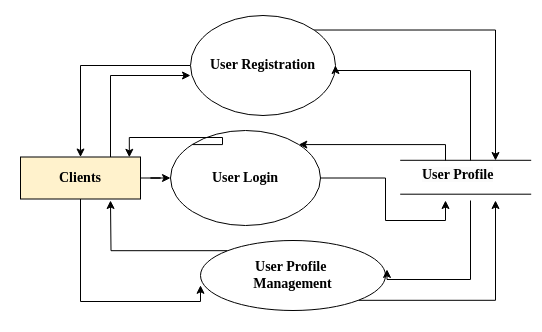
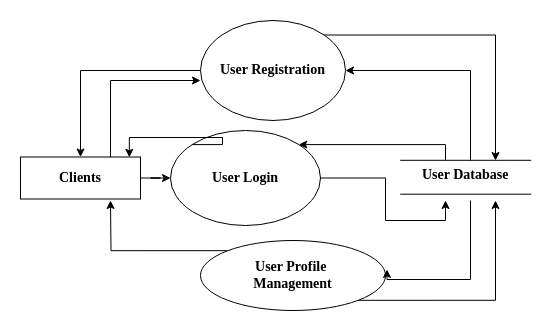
  <mxCell id="0" />
  <mxCell id="1" parent="0" />
  <mxCell id="2" style="edgeStyle=orthogonalEdgeStyle;rounded=0;orthogonalLoop=1;jettySize=auto;html=1;entryX=0.5;entryY=0;entryDx=0;entryDy=0;" edge="1" parent="1" source="4" target="11"><mxGeometry relative="1" as="geometry" /></mxCell>
  <mxCell id="3" style="edgeStyle=orthogonalEdgeStyle;rounded=0;orthogonalLoop=1;jettySize=auto;html=1;exitX=1;exitY=0;exitDx=0;exitDy=0;entryX=0.75;entryY=0;entryDx=0;entryDy=0;" edge="1" parent="1" source="4" target="15"><mxGeometry relative="1" as="geometry" /></mxCell>
- <mxCell id="4" value="&lt;b style=&quot;font-family: &amp;quot;Times New Roman&amp;quot;; font-size: 14px;&quot;&gt;User Registration&lt;/b&gt;" style="ellipse;whiteSpace=wrap;html=1;" vertex="1" parent="1"><mxGeometry x="190" y="15" width="145" height="100" as="geometry" /></mxCell>
+ <mxCell id="4" value="&lt;b style=&quot;font-family: &amp;quot;Times New Roman&amp;quot;; font-size: 14px;&quot;&gt;User Registration&lt;/b&gt;" style="ellipse;whiteSpace=wrap;html=1;" vertex="1" parent="1"><mxGeometry x="200" y="20" width="145" height="100" as="geometry" /></mxCell>
  <mxCell id="5" style="edgeStyle=orthogonalEdgeStyle;rounded=0;orthogonalLoop=1;jettySize=auto;html=1;exitX=0;exitY=0;exitDx=0;exitDy=0;" edge="1" parent="1" source="7"><mxGeometry relative="1" as="geometry"><mxPoint x="110" y="200" as="targetPoint" /></mxGeometry></mxCell>
  <mxCell id="6" style="edgeStyle=orthogonalEdgeStyle;rounded=0;orthogonalLoop=1;jettySize=auto;html=1;exitX=1;exitY=1;exitDx=0;exitDy=0;entryX=0.75;entryY=1;entryDx=0;entryDy=0;" edge="1" parent="1" source="7" target="15"><mxGeometry relative="1" as="geometry" /></mxCell>
  <mxCell id="7" value="&lt;b style=&quot;font-family: &amp;quot;Times New Roman&amp;quot;; font-size: 14px;&quot;&gt;User Profile&amp;nbsp;&lt;/b&gt;&lt;div&gt;&lt;b style=&quot;font-family: &amp;quot;Times New Roman&amp;quot;; font-size: 14px;&quot;&gt;Management&lt;/b&gt;&lt;/div&gt;" style="ellipse;whiteSpace=wrap;html=1;" vertex="1" parent="1"><mxGeometry x="200" y="240" width="185" height="70" as="geometry" /></mxCell>
  <mxCell id="8" style="edgeStyle=orthogonalEdgeStyle;rounded=0;orthogonalLoop=1;jettySize=auto;html=1;entryX=0.25;entryY=1;entryDx=0;entryDy=0;" edge="1" parent="1" source="9" target="15"><mxGeometry relative="1" as="geometry"><Array as="points"><mxPoint x="385" y="178" /><mxPoint x="385" y="220" /><mxPoint x="445" y="220" /></Array></mxGeometry></mxCell>
  <mxCell id="9" value="&lt;b style=&quot;font-family: &amp;quot;Times New Roman&amp;quot;; font-size: 14px;&quot;&gt;User Login&lt;/b&gt;" style="ellipse;whiteSpace=wrap;html=1;" vertex="1" parent="1"><mxGeometry x="170" y="130" width="150" height="95" as="geometry" /></mxCell>
  <mxCell id="10" style="edgeStyle=orthogonalEdgeStyle;rounded=0;orthogonalLoop=1;jettySize=auto;html=1;entryX=0;entryY=0.5;entryDx=0;entryDy=0;" edge="1" parent="1" source="11" target="9"><mxGeometry relative="1" as="geometry" /></mxCell>
- <mxCell id="11" value="&lt;font face=&quot;Times New Roman&quot;&gt;&lt;span style=&quot;font-size: 14px;&quot;&gt;&lt;b&gt;Clients&lt;/b&gt;&lt;/span&gt;&lt;/font&gt;" style="rounded=0;whiteSpace=wrap;html=1;fillColor=#fff2cc;" vertex="1" parent="1"><mxGeometry x="20" y="156.5" width="120" height="42" as="geometry" /></mxCell>
+ <mxCell id="11" value="&lt;font face=&quot;Times New Roman&quot;&gt;&lt;span style=&quot;font-size: 14px;&quot;&gt;&lt;b&gt;Clients&lt;/b&gt;&lt;/span&gt;&lt;/font&gt;" style="rounded=0;whiteSpace=wrap;html=1;" vertex="1" parent="1"><mxGeometry x="20" y="156.5" width="120" height="42" as="geometry" /></mxCell>
  <mxCell id="12" value="" style="shape=partialRectangle;whiteSpace=wrap;html=1;top=0;bottom=0;fillColor=none;rotation=-90;" vertex="1" parent="1"><mxGeometry x="448.25" y="111.75" width="33.88" height="130" as="geometry" /></mxCell>
  <mxCell id="13" style="edgeStyle=orthogonalEdgeStyle;rounded=0;orthogonalLoop=1;jettySize=auto;html=1;entryX=1;entryY=0.5;entryDx=0;entryDy=0;" edge="1" parent="1" source="15" target="4"><mxGeometry relative="1" as="geometry"><Array as="points"><mxPoint x="470" y="70" /></Array></mxGeometry></mxCell>
  <mxCell id="14" style="edgeStyle=orthogonalEdgeStyle;rounded=0;orthogonalLoop=1;jettySize=auto;html=1;exitX=0.25;exitY=0;exitDx=0;exitDy=0;entryX=1;entryY=0;entryDx=0;entryDy=0;" edge="1" parent="1" source="15" target="9"><mxGeometry relative="1" as="geometry"><Array as="points"><mxPoint x="445" y="144" /></Array></mxGeometry></mxCell>
- <mxCell id="15" value="&lt;b style=&quot;forced-color-adjust: none; color: rgb(0, 0, 0); font-style: normal; font-variant-ligatures: normal; font-variant-caps: normal; letter-spacing: normal; orphans: 2; text-align: center; text-indent: 0px; text-transform: none; widows: 2; word-spacing: 0px; -webkit-text-stroke-width: 0px; white-space: normal; background-color: rgb(251, 251, 251); text-decoration-thickness: initial; text-decoration-style: initial; text-decoration-color: initial; font-family: &amp;quot;Times New Roman&amp;quot;; font-size: 14px;&quot;&gt;User Profile&lt;/b&gt;" style="text;whiteSpace=wrap;html=1;" vertex="1" parent="1"><mxGeometry x="420" y="160" width="100" height="40" as="geometry" /></mxCell>
+ <mxCell id="15" value="&lt;b style=&quot;forced-color-adjust: none; color: rgb(0, 0, 0); font-style: normal; font-variant-ligatures: normal; font-variant-caps: normal; letter-spacing: normal; orphans: 2; text-align: center; text-indent: 0px; text-transform: none; widows: 2; word-spacing: 0px; -webkit-text-stroke-width: 0px; white-space: normal; background-color: rgb(251, 251, 251); text-decoration-thickness: initial; text-decoration-style: initial; text-decoration-color: initial; font-family: &amp;quot;Times New Roman&amp;quot;; font-size: 14px;&quot;&gt;User Database&lt;/b&gt;" style="text;whiteSpace=wrap;html=1;" vertex="1" parent="1"><mxGeometry x="420" y="160" width="100" height="40" as="geometry" /></mxCell>
  <mxCell id="16" style="edgeStyle=orthogonalEdgeStyle;rounded=0;orthogonalLoop=1;jettySize=auto;html=1;exitX=0.75;exitY=0;exitDx=0;exitDy=0;entryX=0;entryY=0.6;entryDx=0;entryDy=0;entryPerimeter=0;" edge="1" parent="1" source="11" target="4"><mxGeometry relative="1" as="geometry" /></mxCell>
  <mxCell id="17" style="edgeStyle=orthogonalEdgeStyle;rounded=0;orthogonalLoop=1;jettySize=auto;html=1;exitX=0;exitY=0;exitDx=0;exitDy=0;entryX=0.907;entryY=0.007;entryDx=0;entryDy=0;entryPerimeter=0;" edge="1" parent="1" source="9" target="11"><mxGeometry relative="1" as="geometry"><Array as="points"><mxPoint x="222" y="137" /><mxPoint x="129" y="137" /></Array></mxGeometry></mxCell>
- <mxCell id="18" style="edgeStyle=orthogonalEdgeStyle;rounded=0;orthogonalLoop=1;jettySize=auto;html=1;entryX=0;entryY=0.64;entryDx=0;entryDy=0;entryPerimeter=0;" edge="1" parent="1" source="11" target="7"><mxGeometry relative="1" as="geometry"><Array as="points"><mxPoint x="80" y="301" /></Array></mxGeometry></mxCell>
  <mxCell id="19" style="edgeStyle=orthogonalEdgeStyle;rounded=0;orthogonalLoop=1;jettySize=auto;html=1;exitX=0.5;exitY=1;exitDx=0;exitDy=0;entryX=1.008;entryY=0.413;entryDx=0;entryDy=0;entryPerimeter=0;" edge="1" parent="1" source="15" target="7"><mxGeometry relative="1" as="geometry"><Array as="points"><mxPoint x="470" y="279" /></Array></mxGeometry></mxCell>
